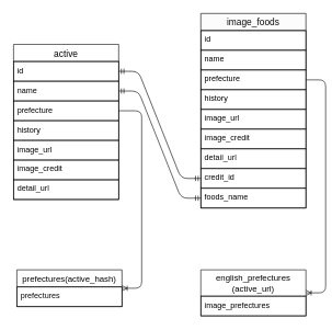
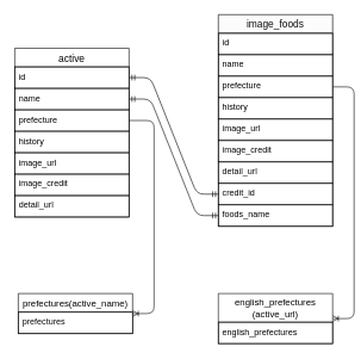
  <mxCell id="0" />
  <mxCell id="1" parent="0" />
  <mxCell id="2" value="active" style="swimlane;fontStyle=0;childLayout=stackLayout;horizontal=1;startSize=26;horizontalStack=0;resizeParent=1;resizeParentMax=0;resizeLast=0;collapsible=1;marginBottom=0;align=center;fontSize=14;shadow=0;strokeColor=#080808;fillColor=none;fontColor=#050505;" parent="1" vertex="1"><mxGeometry x="20" y="67" width="160" height="236" as="geometry" /></mxCell>
  <mxCell id="3" value="id" style="text;strokeColor=#000000;fillColor=none;spacingLeft=4;spacingRight=4;overflow=hidden;rotatable=0;points=[[0,0.5],[1,0.5]];portConstraint=eastwest;fontSize=12;shadow=0;fontColor=#000000;" parent="2" vertex="1"><mxGeometry y="26" width="160" height="30" as="geometry" /></mxCell>
  <mxCell id="4" value="name" style="text;strokeColor=#000000;fillColor=none;spacingLeft=4;spacingRight=4;overflow=hidden;rotatable=0;points=[[0,0.5],[1,0.5]];portConstraint=eastwest;fontSize=12;shadow=0;fontColor=#000000;" parent="2" vertex="1"><mxGeometry y="56" width="160" height="30" as="geometry" /></mxCell>
  <mxCell id="5" value="prefecture" style="text;strokeColor=#000000;fillColor=none;spacingLeft=4;spacingRight=4;overflow=hidden;rotatable=0;points=[[0,0.5],[1,0.5]];portConstraint=eastwest;fontSize=12;shadow=0;fontColor=#000000;" parent="2" vertex="1"><mxGeometry y="86" width="160" height="30" as="geometry" /></mxCell>
  <mxCell id="6" value="history" style="text;strokeColor=#000000;fillColor=none;spacingLeft=4;spacingRight=4;overflow=hidden;rotatable=0;points=[[0,0.5],[1,0.5]];portConstraint=eastwest;fontSize=12;shadow=0;fontColor=#000000;" parent="2" vertex="1"><mxGeometry y="116" width="160" height="30" as="geometry" /></mxCell>
  <mxCell id="7" value="image_url" style="text;strokeColor=#000000;fillColor=none;spacingLeft=4;spacingRight=4;overflow=hidden;rotatable=0;points=[[0,0.5],[1,0.5]];portConstraint=eastwest;fontSize=12;shadow=0;fontColor=#000000;" parent="2" vertex="1"><mxGeometry y="146" width="160" height="30" as="geometry" /></mxCell>
  <mxCell id="8" value="image_credit" style="text;strokeColor=#000000;fillColor=none;spacingLeft=4;spacingRight=4;overflow=hidden;rotatable=0;points=[[0,0.5],[1,0.5]];portConstraint=eastwest;fontSize=12;shadow=0;fontColor=#030303;" parent="2" vertex="1"><mxGeometry y="176" width="160" height="30" as="geometry" /></mxCell>
  <mxCell id="9" value="detail_url" style="text;strokeColor=#000000;fillColor=none;spacingLeft=4;spacingRight=4;overflow=hidden;rotatable=0;points=[[0,0.5],[1,0.5]];portConstraint=eastwest;fontSize=12;shadow=0;fontColor=#050505;" parent="2" vertex="1"><mxGeometry y="206" width="160" height="30" as="geometry" /></mxCell>
  <mxCell id="10" value="image_foods" style="swimlane;fontStyle=0;childLayout=stackLayout;horizontal=1;startSize=26;horizontalStack=0;resizeParent=1;resizeParentMax=0;resizeLast=0;collapsible=1;marginBottom=0;align=center;fontSize=14;shadow=0;fillColor=#fcfcfd;strokeColor=#000000;gradientColor=none;fontColor=#0a0a0a;" parent="1" vertex="1"><mxGeometry x="305" y="20" width="160" height="296" as="geometry" /></mxCell>
  <mxCell id="11" value="id" style="text;strokeColor=#050505;fillColor=none;spacingLeft=4;spacingRight=4;overflow=hidden;rotatable=0;points=[[0,0.5],[1,0.5]];portConstraint=eastwest;fontSize=12;shadow=0;fontColor=#000000;" parent="10" vertex="1"><mxGeometry y="26" width="160" height="30" as="geometry" /></mxCell>
  <mxCell id="12" value="name" style="text;strokeColor=#000000;fillColor=none;spacingLeft=4;spacingRight=4;overflow=hidden;rotatable=0;points=[[0,0.5],[1,0.5]];portConstraint=eastwest;fontSize=12;shadow=0;fontColor=#000000;" parent="10" vertex="1"><mxGeometry y="56" width="160" height="30" as="geometry" /></mxCell>
  <mxCell id="13" value="prefecture" style="text;strokeColor=#050505;fillColor=none;spacingLeft=4;spacingRight=4;overflow=hidden;rotatable=0;points=[[0,0.5],[1,0.5]];portConstraint=eastwest;fontSize=12;shadow=0;fontColor=#000000;" parent="10" vertex="1"><mxGeometry y="86" width="160" height="30" as="geometry" /></mxCell>
  <mxCell id="14" value="history" style="text;strokeColor=#000000;fillColor=none;spacingLeft=4;spacingRight=4;overflow=hidden;rotatable=0;points=[[0,0.5],[1,0.5]];portConstraint=eastwest;fontSize=12;shadow=0;fontColor=#000000;" parent="10" vertex="1"><mxGeometry y="116" width="160" height="30" as="geometry" /></mxCell>
  <mxCell id="15" value="image_url" style="text;strokeColor=#050505;fillColor=none;spacingLeft=4;spacingRight=4;overflow=hidden;rotatable=0;points=[[0,0.5],[1,0.5]];portConstraint=eastwest;fontSize=12;shadow=0;fontColor=#000000;" parent="10" vertex="1"><mxGeometry y="146" width="160" height="30" as="geometry" /></mxCell>
  <mxCell id="16" value="image_credit" style="text;strokeColor=#050505;fillColor=none;spacingLeft=4;spacingRight=4;overflow=hidden;rotatable=0;points=[[0,0.5],[1,0.5]];portConstraint=eastwest;fontSize=12;shadow=0;fontColor=#050505;" parent="10" vertex="1"><mxGeometry y="176" width="160" height="30" as="geometry" /></mxCell>
  <mxCell id="17" value="detail_url" style="text;strokeColor=#050505;fillColor=none;spacingLeft=4;spacingRight=4;overflow=hidden;rotatable=0;points=[[0,0.5],[1,0.5]];portConstraint=eastwest;fontSize=12;shadow=0;fontColor=#0a0a0a;" parent="10" vertex="1"><mxGeometry y="206" width="160" height="30" as="geometry" /></mxCell>
  <mxCell id="18" value="credit_id" style="text;strokeColor=#050505;fillColor=none;spacingLeft=4;spacingRight=4;overflow=hidden;rotatable=0;points=[[0,0.5],[1,0.5]];portConstraint=eastwest;fontSize=12;shadow=0;fontColor=#000000;" parent="10" vertex="1"><mxGeometry y="236" width="160" height="30" as="geometry" /></mxCell>
  <mxCell id="19" value="foods_name" style="text;strokeColor=#050505;fillColor=none;spacingLeft=4;spacingRight=4;overflow=hidden;rotatable=0;points=[[0,0.5],[1,0.5]];portConstraint=eastwest;fontSize=12;shadow=0;fontColor=#000000;" parent="10" vertex="1"><mxGeometry y="266" width="160" height="30" as="geometry" /></mxCell>
  <mxCell id="20" value="" style="edgeStyle=entityRelationEdgeStyle;fontSize=12;html=1;endArrow=ERmandOne;startArrow=ERmandOne;fillColor=#E6E6E6;strokeColor=#000000;" parent="1" source="3" target="18" edge="1"><mxGeometry width="100" height="100" relative="1" as="geometry"><mxPoint x="185" y="130" as="sourcePoint" /><mxPoint x="285" y="30" as="targetPoint" /></mxGeometry></mxCell>
  <mxCell id="21" value="" style="edgeStyle=entityRelationEdgeStyle;fontSize=12;html=1;endArrow=ERmandOne;startArrow=ERmandOne;entryX=0;entryY=0.5;entryDx=0;entryDy=0;fillColor=#E6E6E6;strokeColor=#080707;" parent="1" source="4" target="19" edge="1"><mxGeometry width="100" height="100" relative="1" as="geometry"><mxPoint x="185" y="160" as="sourcePoint" /><mxPoint x="304.04" y="288.73" as="targetPoint" /></mxGeometry></mxCell>
- <mxCell id="22" value="prefectures(active_hash)" style="swimlane;fontStyle=0;childLayout=stackLayout;horizontal=1;startSize=26;horizontalStack=0;resizeParent=1;resizeParentMax=0;resizeLast=0;collapsible=1;marginBottom=0;align=center;fontSize=13;fillColor=none;strokeColor=#000000;fontColor=#000000;" parent="1" vertex="1"><mxGeometry x="25" y="410" width="160" height="56" as="geometry" /></mxCell>
+ <mxCell id="22" value="prefectures(active_name)" style="swimlane;fontStyle=0;childLayout=stackLayout;horizontal=1;startSize=26;horizontalStack=0;resizeParent=1;resizeParentMax=0;resizeLast=0;collapsible=1;marginBottom=0;align=center;fontSize=13;fillColor=none;strokeColor=#000000;fontColor=#000000;" parent="1" vertex="1"><mxGeometry x="25" y="410" width="160" height="56" as="geometry" /></mxCell>
  <mxCell id="23" value="prefectures" style="text;strokeColor=#0a0a0a;fillColor=none;spacingLeft=4;spacingRight=4;overflow=hidden;rotatable=0;points=[[0,0.5],[1,0.5]];portConstraint=eastwest;fontSize=12;fontColor=#0a0a0a;" parent="22" vertex="1"><mxGeometry y="26" width="160" height="30" as="geometry" /></mxCell>
  <mxCell id="24" value="" style="edgeStyle=entityRelationEdgeStyle;fontSize=12;html=1;endArrow=ERoneToMany;fillColor=#E6E6E6;strokeColor=#0f0f0f;" parent="1" source="5" target="22" edge="1"><mxGeometry width="100" height="100" relative="1" as="geometry"><mxPoint y="416" as="sourcePoint" x="-95" /><mxPoint x="5" y="316" as="targetPoint" /></mxGeometry></mxCell>
  <mxCell id="25" value="english_prefectures&#10;(active_url)" style="swimlane;fontStyle=0;childLayout=stackLayout;horizontal=1;startSize=40;horizontalStack=0;resizeParent=1;resizeParentMax=0;resizeLast=0;collapsible=1;marginBottom=0;align=center;fontSize=13;fillColor=none;strokeColor=#0f0f0f;fontColor=#000000;" parent="1" vertex="1"><mxGeometry x="305" y="410" width="160" height="70" as="geometry"><mxRectangle x="400" y="420" width="150" height="40" as="alternateBounds" /></mxGeometry></mxCell>
- <mxCell id="26" value="image_prefectures" style="text;strokeColor=#0a0a0a;fillColor=none;spacingLeft=4;spacingRight=4;overflow=hidden;rotatable=0;points=[[0,0.5],[1,0.5]];portConstraint=eastwest;fontSize=12;fontColor=#000000;" parent="25" vertex="1"><mxGeometry y="40" width="160" height="30" as="geometry" /></mxCell>
+ <mxCell id="26" value="english_prefectures" style="text;strokeColor=#0a0a0a;fillColor=none;spacingLeft=4;spacingRight=4;overflow=hidden;rotatable=0;points=[[0,0.5],[1,0.5]];portConstraint=eastwest;fontSize=12;fontColor=#000000;" parent="25" vertex="1"><mxGeometry y="40" width="160" height="30" as="geometry" /></mxCell>
  <mxCell id="27" value="" style="edgeStyle=entityRelationEdgeStyle;fontSize=12;html=1;endArrow=ERoneToMany;entryX=1;entryY=0.5;entryDx=0;entryDy=0;fillColor=#E6E6E6;strokeColor=#0f0f0f;" parent="1" source="13" target="25" edge="1"><mxGeometry width="100" height="100" relative="1" as="geometry"><mxPoint x="535" y="167" as="sourcePoint" /><mxPoint x="535" y="410" as="targetPoint" /></mxGeometry></mxCell>
